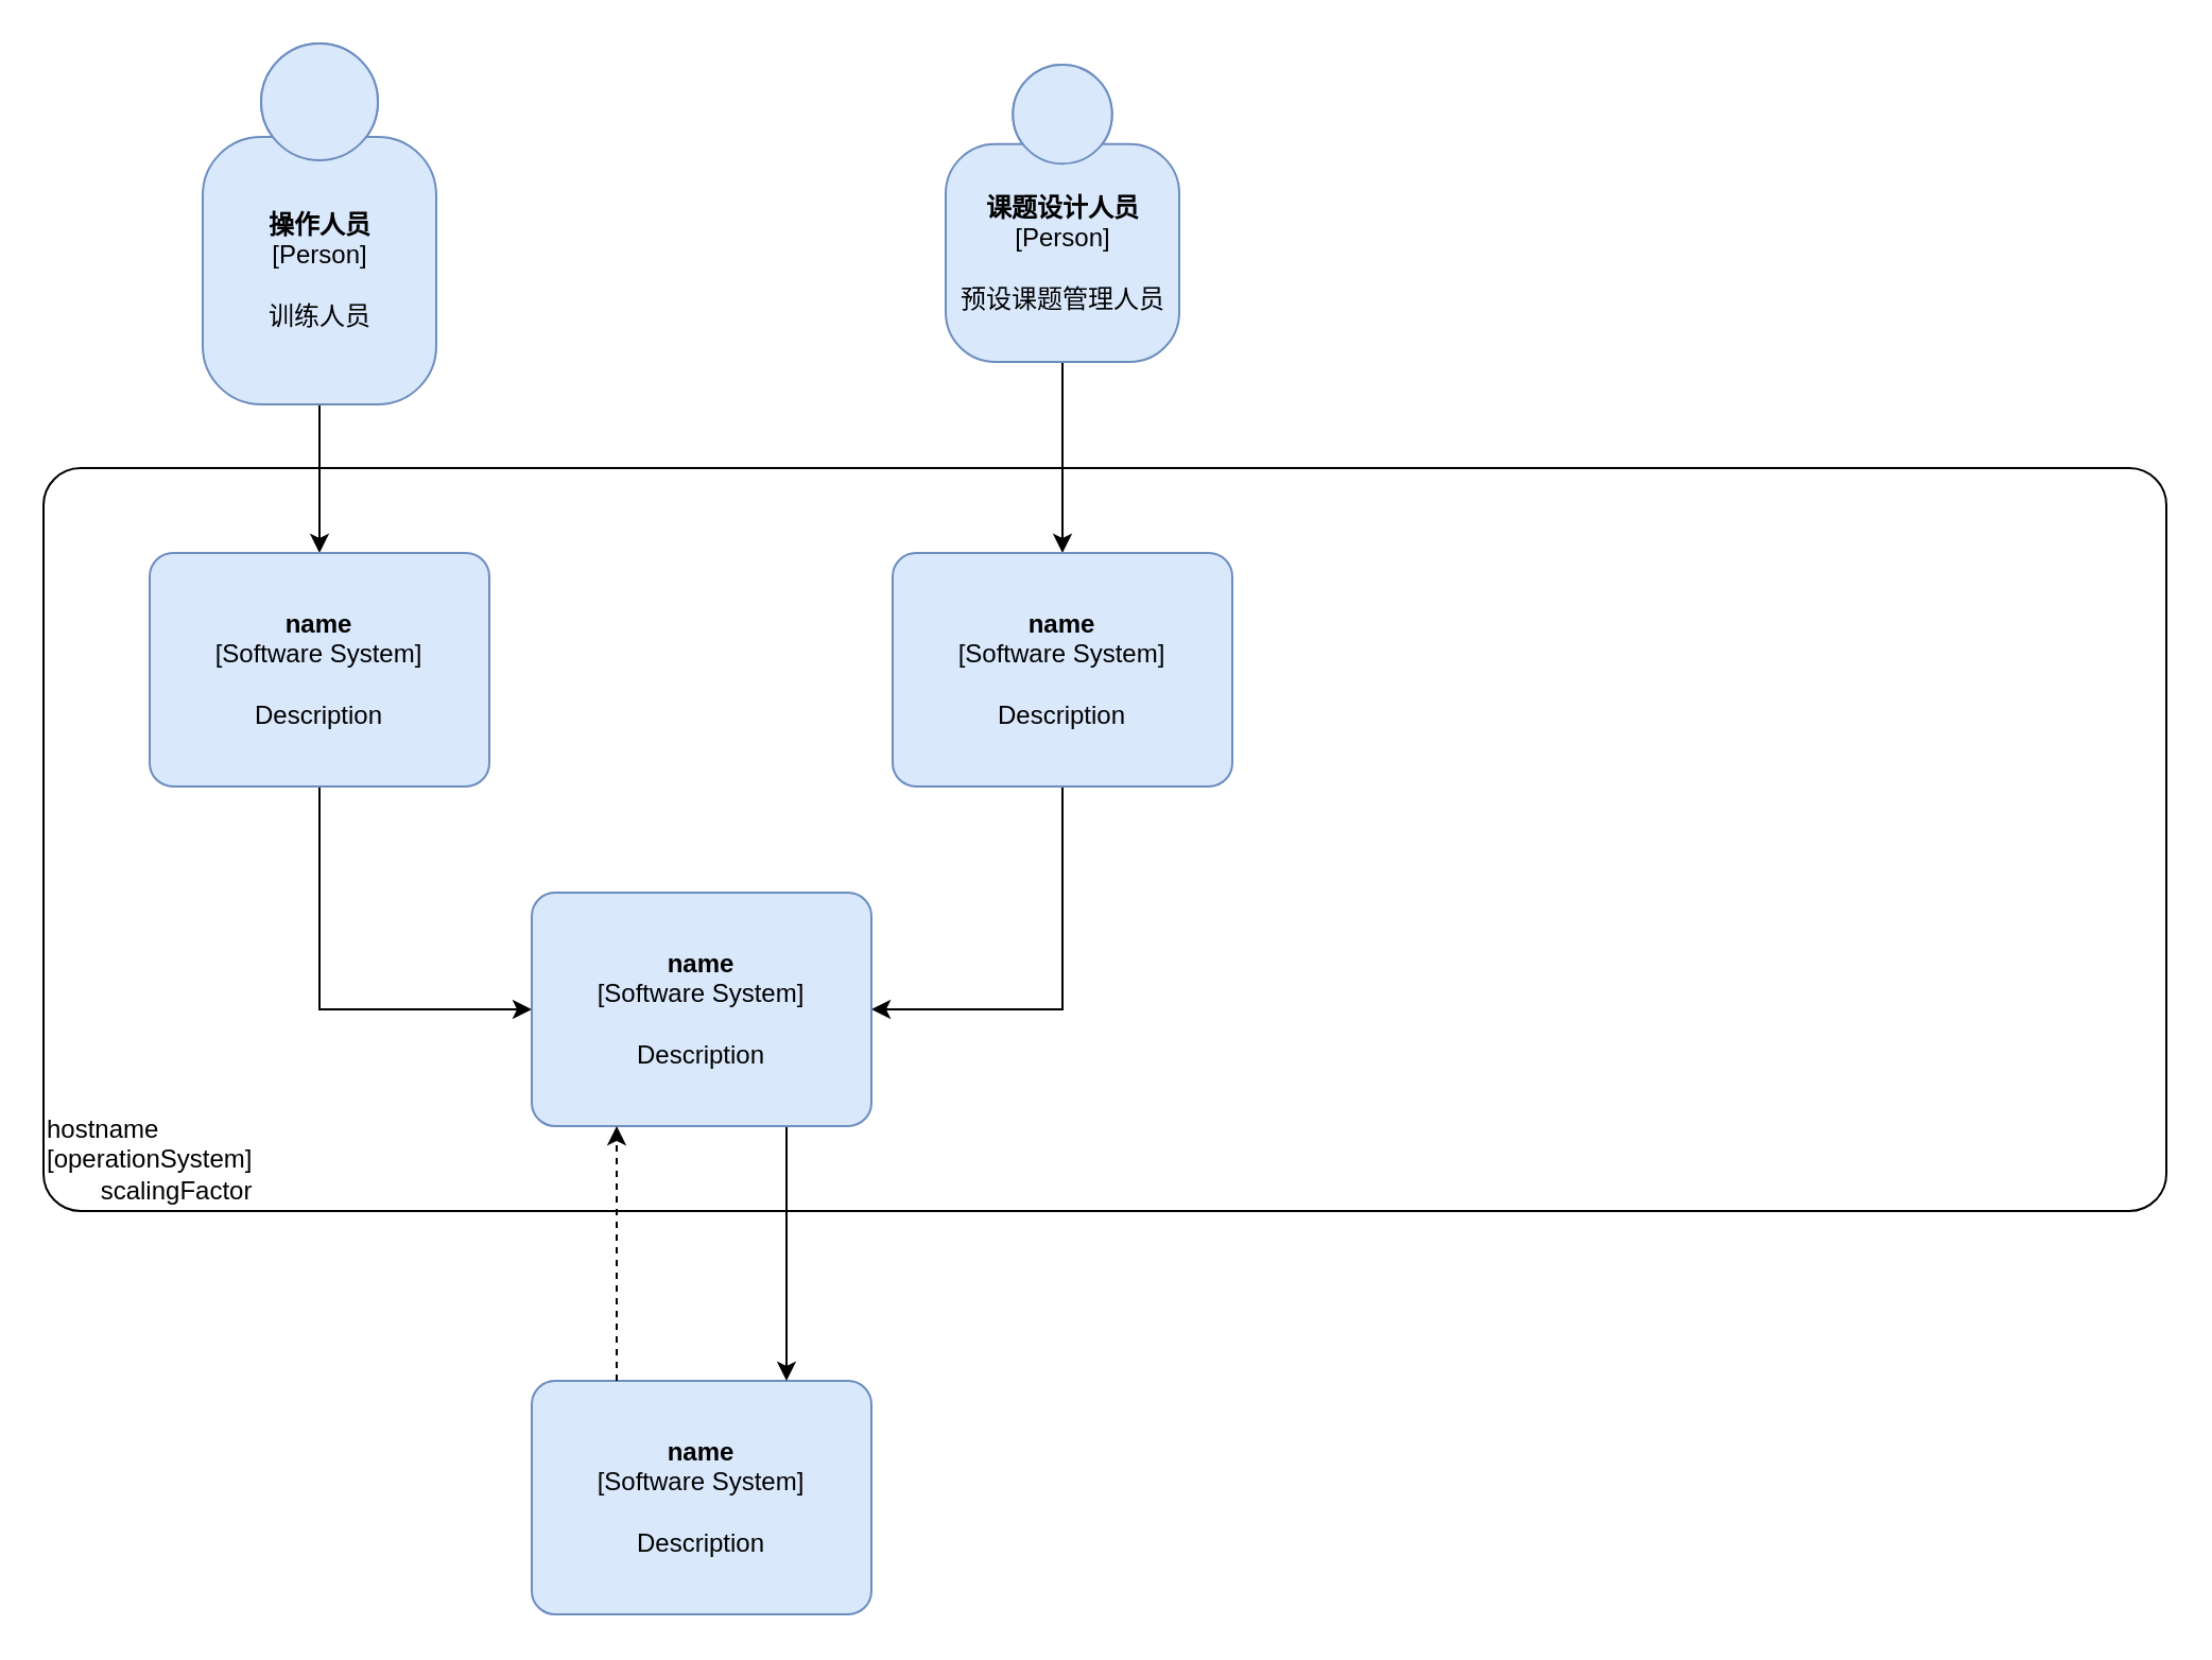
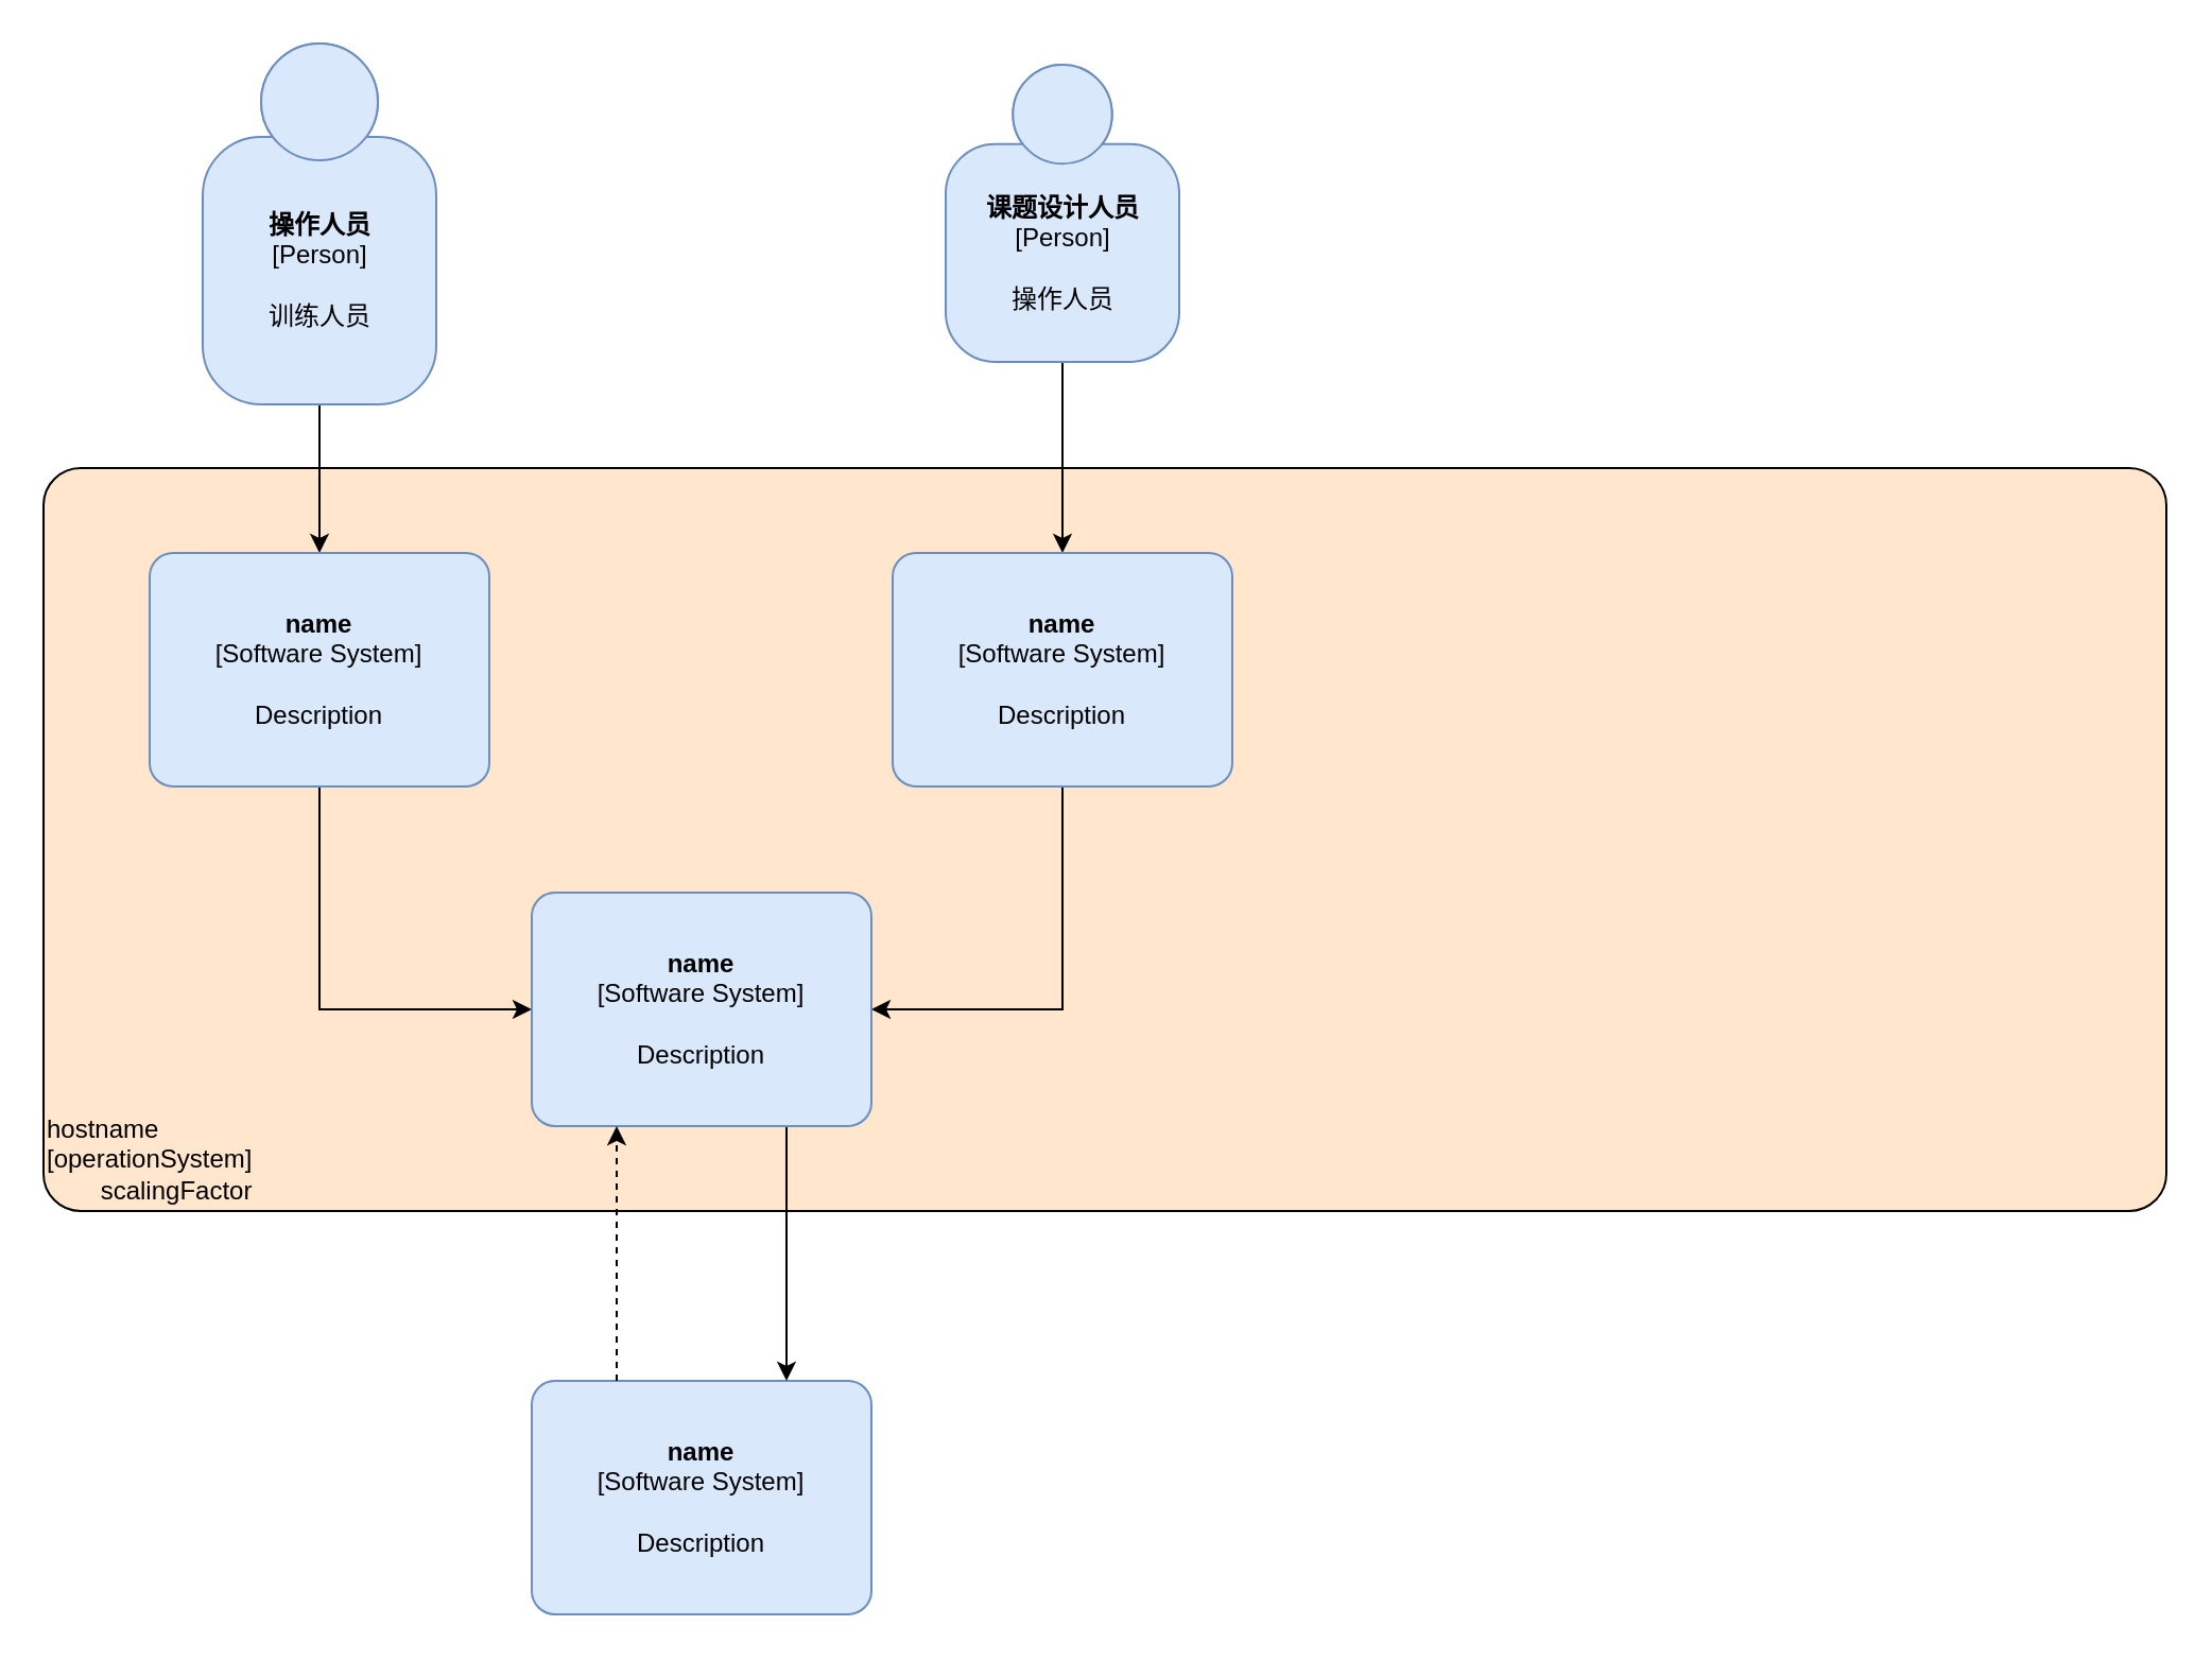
  <mxCell id="0" />
  <mxCell id="1" parent="0" />
- <mxCell id="2" value="&lt;div style=&quot;text-align: left&quot;&gt;hostname&lt;/div&gt;&lt;div style=&quot;text-align: left&quot;&gt;[operationSystem]&lt;/div&gt;&lt;div style=&quot;text-align: right&quot;&gt;scalingFactor&lt;/div&gt;" style="rounded=1;whiteSpace=wrap;html=1;labelBackgroundColor=none;fillColor=#ffffff;fontColor=#000000;align=left;arcSize=5;strokeColor=#000000;verticalAlign=bottom;points=[[0.25,0,0],[0.5,0,0],[0.75,0,0],[1,0.25,0],[1,0.5,0],[1,0.75,0],[0.75,1,0],[0.5,1,0],[0.25,1,0],[0,0.75,0],[0,0.5,0],[0,0.25,0]];" vertex="1" parent="1"><mxGeometry x="20" y="220" width="1000" height="350" as="geometry" /></mxCell>
+ <mxCell id="2" value="&lt;div style=&quot;text-align: left&quot;&gt;hostname&lt;/div&gt;&lt;div style=&quot;text-align: left&quot;&gt;[operationSystem]&lt;/div&gt;&lt;div style=&quot;text-align: right&quot;&gt;scalingFactor&lt;/div&gt;" style="rounded=1;whiteSpace=wrap;html=1;labelBackgroundColor=none;fillColor=#ffe6cc;fontColor=#000000;align=left;arcSize=5;strokeColor=#000000;verticalAlign=bottom;points=[[0.25,0,0],[0.5,0,0],[0.75,0,0],[1,0.25,0],[1,0.5,0],[1,0.75,0],[0.75,1,0],[0.5,1,0],[0.25,1,0],[0,0.75,0],[0,0.5,0],[0,0.25,0]];" vertex="1" parent="1"><mxGeometry x="20" y="220" width="1000" height="350" as="geometry" /></mxCell>
  <mxCell id="3" style="edgeStyle=orthogonalEdgeStyle;rounded=0;orthogonalLoop=1;jettySize=auto;html=1;exitX=0.5;exitY=1;exitDx=0;exitDy=0;exitPerimeter=0;entryX=0.5;entryY=0;entryDx=0;entryDy=0;entryPerimeter=0;" edge="1" parent="1" source="4" target="6"><mxGeometry relative="1" as="geometry" /></mxCell>
  <mxCell id="4" value="&lt;b&gt;操作人员&lt;/b&gt;&lt;br&gt;&lt;div&gt;[Person]&lt;/div&gt;&lt;br&gt;&lt;div&gt;训练人员&lt;/div&gt;" style="html=1;dashed=0;whitespace=wrap;fillColor=#DAE8FC;strokeColor=#6C8EBF;shape=mxgraph.c4.person;align=center;points=[[0.5,0,0],[1,0.5,0],[1,0.75,0],[0.75,1,0],[0.5,1,0],[0.25,1,0],[0,0.75,0],[0,0.5,0]];" vertex="1" parent="1"><mxGeometry x="95" y="20" width="110.0" height="170" as="geometry" /></mxCell>
  <mxCell id="5" style="edgeStyle=orthogonalEdgeStyle;rounded=0;orthogonalLoop=1;jettySize=auto;html=1;exitX=0.5;exitY=1;exitDx=0;exitDy=0;exitPerimeter=0;entryX=0;entryY=0.5;entryDx=0;entryDy=0;entryPerimeter=0;" edge="1" parent="1" source="6" target="13"><mxGeometry relative="1" as="geometry" /></mxCell>
  <mxCell id="6" value="&lt;b&gt;name&lt;/b&gt;&lt;div&gt;[Software System]&lt;/div&gt;&lt;br&gt;&lt;div&gt;Description&lt;/div&gt;" style="rounded=1;whiteSpace=wrap;html=1;labelBackgroundColor=none;fillColor=#dae8fc;fontColor=#000000;align=center;arcSize=10;strokeColor=#6c8ebf;points=[[0.25,0,0],[0.5,0,0],[0.75,0,0],[1,0.25,0],[1,0.5,0],[1,0.75,0],[0.75,1,0],[0.5,1,0],[0.25,1,0],[0,0.75,0],[0,0.5,0],[0,0.25,0]];" vertex="1" parent="1"><mxGeometry x="70" y="260" width="160" height="110.0" as="geometry" /></mxCell>
  <mxCell id="7" value="&lt;b&gt;name&lt;/b&gt;&lt;div&gt;[Software System]&lt;/div&gt;&lt;br&gt;&lt;div&gt;Description&lt;/div&gt;" style="rounded=1;whiteSpace=wrap;html=1;labelBackgroundColor=none;fillColor=#dae8fc;fontColor=#000000;align=center;arcSize=10;strokeColor=#6c8ebf;points=[[0.25,0,0],[0.5,0,0],[0.75,0,0],[1,0.25,0],[1,0.5,0],[1,0.75,0],[0.75,1,0],[0.5,1,0],[0.25,1,0],[0,0.75,0],[0,0.5,0],[0,0.25,0]];" vertex="1" parent="1"><mxGeometry x="250" y="650" width="160" height="110.0" as="geometry" /></mxCell>
  <mxCell id="8" style="edgeStyle=orthogonalEdgeStyle;rounded=0;orthogonalLoop=1;jettySize=auto;html=1;exitX=0.5;exitY=1;exitDx=0;exitDy=0;exitPerimeter=0;entryX=0.5;entryY=0;entryDx=0;entryDy=0;entryPerimeter=0;" edge="1" parent="1" source="9" target="11"><mxGeometry relative="1" as="geometry" /></mxCell>
- <mxCell id="9" value="&lt;b&gt;课题设计人员&lt;/b&gt;&lt;br&gt;&lt;div&gt;[Person]&lt;/div&gt;&lt;br&gt;&lt;div&gt;预设课题管理人员&lt;/div&gt;" style="html=1;dashed=0;whitespace=wrap;fillColor=#DAE8FC;strokeColor=#6C8EBF;shape=mxgraph.c4.person;align=center;points=[[0.5,0,0],[1,0.5,0],[1,0.75,0],[0.75,1,0],[0.5,1,0],[0.25,1,0],[0,0.75,0],[0,0.5,0]];" vertex="1" parent="1"><mxGeometry x="445" y="30" width="110.0" height="140" as="geometry" /></mxCell>
+ <mxCell id="9" value="&lt;b&gt;课题设计人员&lt;/b&gt;&lt;br&gt;&lt;div&gt;[Person]&lt;/div&gt;&lt;br&gt;&lt;div&gt;操作人员&lt;/div&gt;" style="html=1;dashed=0;whitespace=wrap;fillColor=#DAE8FC;strokeColor=#6C8EBF;shape=mxgraph.c4.person;align=center;points=[[0.5,0,0],[1,0.5,0],[1,0.75,0],[0.75,1,0],[0.5,1,0],[0.25,1,0],[0,0.75,0],[0,0.5,0]];" vertex="1" parent="1"><mxGeometry x="445" y="30" width="110.0" height="140" as="geometry" /></mxCell>
  <mxCell id="10" style="edgeStyle=orthogonalEdgeStyle;rounded=0;orthogonalLoop=1;jettySize=auto;html=1;exitX=0.5;exitY=1;exitDx=0;exitDy=0;exitPerimeter=0;entryX=1;entryY=0.5;entryDx=0;entryDy=0;entryPerimeter=0;" edge="1" parent="1" source="11" target="13"><mxGeometry relative="1" as="geometry" /></mxCell>
  <mxCell id="11" value="&lt;b&gt;name&lt;/b&gt;&lt;div&gt;[Software System]&lt;/div&gt;&lt;br&gt;&lt;div&gt;Description&lt;/div&gt;" style="rounded=1;whiteSpace=wrap;html=1;labelBackgroundColor=none;fillColor=#dae8fc;fontColor=#000000;align=center;arcSize=10;strokeColor=#6c8ebf;points=[[0.25,0,0],[0.5,0,0],[0.75,0,0],[1,0.25,0],[1,0.5,0],[1,0.75,0],[0.75,1,0],[0.5,1,0],[0.25,1,0],[0,0.75,0],[0,0.5,0],[0,0.25,0]];" vertex="1" parent="1"><mxGeometry x="420" y="260" width="160" height="110.0" as="geometry" /></mxCell>
  <mxCell id="12" style="edgeStyle=orthogonalEdgeStyle;rounded=0;orthogonalLoop=1;jettySize=auto;html=1;exitX=0.75;exitY=1;exitDx=0;exitDy=0;exitPerimeter=0;entryX=0.75;entryY=0;entryDx=0;entryDy=0;entryPerimeter=0;" edge="1" parent="1" source="13" target="7"><mxGeometry relative="1" as="geometry" /></mxCell>
  <mxCell id="13" value="&lt;b&gt;name&lt;/b&gt;&lt;div&gt;[Software System]&lt;/div&gt;&lt;br&gt;&lt;div&gt;Description&lt;/div&gt;" style="rounded=1;whiteSpace=wrap;html=1;labelBackgroundColor=none;fillColor=#dae8fc;fontColor=#000000;align=center;arcSize=10;strokeColor=#6c8ebf;points=[[0.25,0,0],[0.5,0,0],[0.75,0,0],[1,0.25,0],[1,0.5,0],[1,0.75,0],[0.75,1,0],[0.5,1,0],[0.25,1,0],[0,0.75,0],[0,0.5,0],[0,0.25,0]];" vertex="1" parent="1"><mxGeometry x="250" y="420" width="160" height="110.0" as="geometry" /></mxCell>
  <mxCell id="14" style="edgeStyle=orthogonalEdgeStyle;rounded=0;orthogonalLoop=1;jettySize=auto;html=1;exitX=0.25;exitY=0;exitDx=0;exitDy=0;exitPerimeter=0;entryX=0.25;entryY=1;entryDx=0;entryDy=0;entryPerimeter=0;dashed=1;" edge="1" parent="1" source="7" target="13"><mxGeometry relative="1" as="geometry" /></mxCell>
